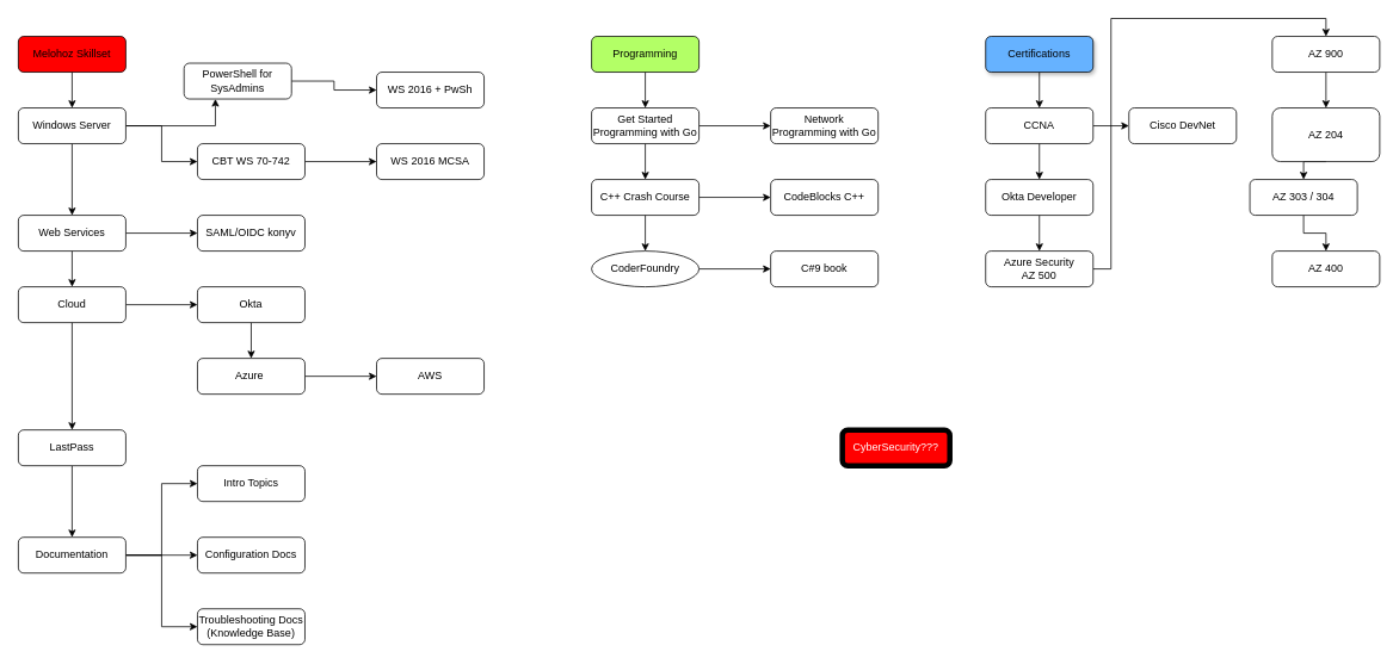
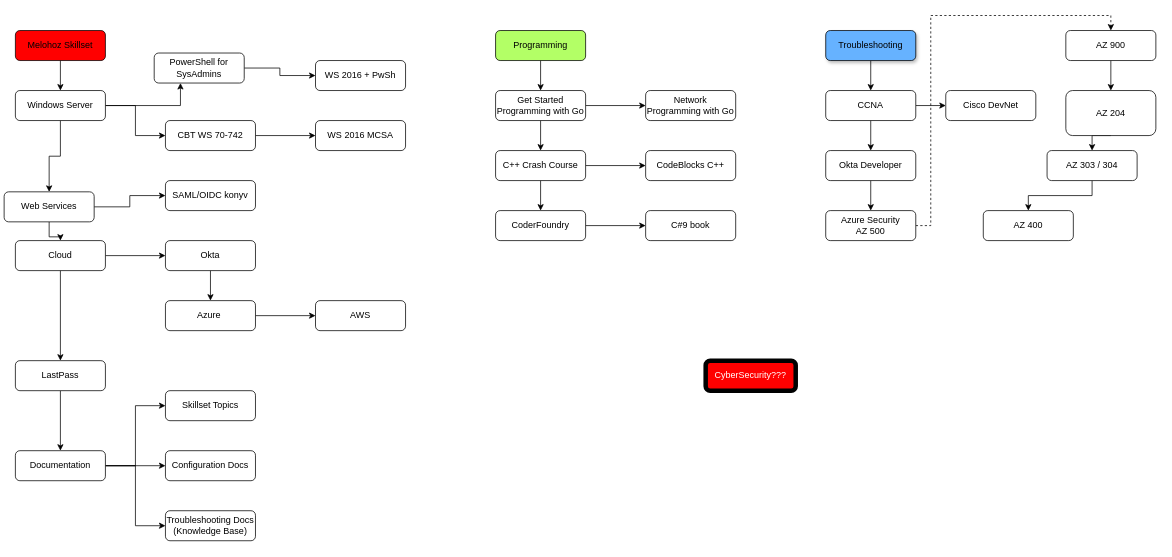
  <mxCell id="0" />
  <mxCell id="1" parent="0" />
  <mxCell id="2" value="" style="edgeStyle=orthogonalEdgeStyle;rounded=0;orthogonalLoop=1;jettySize=auto;html=1;" edge="1" parent="1" source="3" target="37"><mxGeometry relative="1" as="geometry" /></mxCell>
  <mxCell id="3" value="Melohoz Skillset" style="rounded=1;whiteSpace=wrap;html=1;fontSize=12;glass=0;strokeWidth=1;shadow=0;fillColor=#FF0000;" parent="1" vertex="1"><mxGeometry x="20" y="40" width="120" height="40" as="geometry" /></mxCell>
  <mxCell id="4" value="" style="edgeStyle=orthogonalEdgeStyle;rounded=0;orthogonalLoop=1;jettySize=auto;html=1;" edge="1" parent="1" source="5" target="8"><mxGeometry relative="1" as="geometry" /></mxCell>
- <mxCell id="5" value="Certifications" style="rounded=1;whiteSpace=wrap;html=1;fontSize=12;glass=0;strokeWidth=1;shadow=1;fillColor=#66B2FF;" vertex="1" parent="1"><mxGeometry x="1100" y="40" width="120" height="40" as="geometry" /></mxCell>
+ <mxCell id="5" value="Troubleshooting" style="rounded=1;whiteSpace=wrap;html=1;fontSize=12;glass=0;strokeWidth=1;shadow=1;fillColor=#66B2FF;" vertex="1" parent="1"><mxGeometry x="1100" y="40" width="120" height="40" as="geometry" /></mxCell>
  <mxCell id="6" style="edgeStyle=orthogonalEdgeStyle;rounded=0;orthogonalLoop=1;jettySize=auto;html=1;entryX=0;entryY=0.5;entryDx=0;entryDy=0;" edge="1" parent="1" source="8" target="11"><mxGeometry relative="1" as="geometry"><Array as="points" /></mxGeometry></mxCell>
  <mxCell id="7" value="" style="edgeStyle=orthogonalEdgeStyle;rounded=0;orthogonalLoop=1;jettySize=auto;html=1;" edge="1" parent="1" source="8" target="10"><mxGeometry relative="1" as="geometry" /></mxCell>
  <mxCell id="8" value="CCNA" style="rounded=1;whiteSpace=wrap;html=1;fontSize=12;glass=0;strokeWidth=1;shadow=0;" vertex="1" parent="1"><mxGeometry x="1100" y="120" width="120" height="40" as="geometry" /></mxCell>
  <mxCell id="9" value="" style="edgeStyle=orthogonalEdgeStyle;rounded=0;orthogonalLoop=1;jettySize=auto;html=1;" edge="1" parent="1" source="10" target="13"><mxGeometry relative="1" as="geometry" /></mxCell>
  <mxCell id="10" value="Okta Developer" style="rounded=1;whiteSpace=wrap;html=1;fontSize=12;glass=0;strokeWidth=1;shadow=0;" vertex="1" parent="1"><mxGeometry x="1100" y="200" width="120" height="40" as="geometry" /></mxCell>
  <mxCell id="11" value="Cisco DevNet" style="rounded=1;whiteSpace=wrap;html=1;fontSize=12;glass=0;strokeWidth=1;shadow=0;" vertex="1" parent="1"><mxGeometry x="1260" y="120" width="120" height="40" as="geometry" /></mxCell>
- <mxCell id="12" style="edgeStyle=orthogonalEdgeStyle;rounded=0;orthogonalLoop=1;jettySize=auto;html=1;entryX=0.5;entryY=0;entryDx=0;entryDy=0;" edge="1" parent="1" source="13" target="20"><mxGeometry relative="1" as="geometry"><Array as="points"><mxPoint x="1240" y="300" /><mxPoint x="1240" y="20" /><mxPoint x="1480" y="20" /></Array></mxGeometry></mxCell>
+ <mxCell id="12" style="edgeStyle=orthogonalEdgeStyle;rounded=0;orthogonalLoop=1;jettySize=auto;html=1;entryX=0.5;entryY=0;entryDx=0;entryDy=0;dashed=1;" edge="1" parent="1" source="13" target="20"><mxGeometry relative="1" as="geometry"><Array as="points"><mxPoint x="1240" y="300" /><mxPoint x="1240" y="20" /><mxPoint x="1480" y="20" /></Array></mxGeometry></mxCell>
  <mxCell id="13" value="Azure Security &lt;br&gt;AZ 500" style="rounded=1;whiteSpace=wrap;html=1;fontSize=12;glass=0;strokeWidth=1;shadow=0;" vertex="1" parent="1"><mxGeometry x="1100" y="280" width="120" height="40" as="geometry" /></mxCell>
  <mxCell id="14" style="edgeStyle=orthogonalEdgeStyle;rounded=0;orthogonalLoop=1;jettySize=auto;html=1;exitX=0.5;exitY=1;exitDx=0;exitDy=0;entryX=0.5;entryY=0;entryDx=0;entryDy=0;" edge="1" parent="1" source="15" target="16"><mxGeometry relative="1" as="geometry" /></mxCell>
  <mxCell id="15" value="AZ 303 / 304" style="rounded=1;whiteSpace=wrap;html=1;fontSize=12;glass=0;strokeWidth=1;shadow=0;" vertex="1" parent="1"><mxGeometry x="1395" y="200" width="120" height="40" as="geometry" /></mxCell>
- <mxCell id="16" value="AZ 400" style="rounded=1;whiteSpace=wrap;html=1;fontSize=12;glass=0;strokeWidth=1;shadow=0;" vertex="1" parent="1"><mxGeometry x="1420" y="280" width="120" height="40" as="geometry" /></mxCell>
+ <mxCell id="16" value="AZ 400" style="rounded=1;whiteSpace=wrap;html=1;fontSize=12;glass=0;strokeWidth=1;shadow=0;" vertex="1" parent="1"><mxGeometry x="1310" y="280" width="120" height="40" as="geometry" /></mxCell>
  <mxCell id="17" style="edgeStyle=orthogonalEdgeStyle;rounded=0;orthogonalLoop=1;jettySize=auto;html=1;exitX=0.5;exitY=1;exitDx=0;exitDy=0;entryX=0.5;entryY=0;entryDx=0;entryDy=0;" edge="1" parent="1" source="18" target="15"><mxGeometry relative="1" as="geometry" /></mxCell>
  <mxCell id="18" value="AZ 204" style="rounded=1;whiteSpace=wrap;html=1;fontSize=12;glass=0;strokeWidth=1;shadow=0;" vertex="1" parent="1"><mxGeometry x="1420" y="120" width="120" height="60" as="geometry" /></mxCell>
  <mxCell id="19" style="edgeStyle=orthogonalEdgeStyle;rounded=0;orthogonalLoop=1;jettySize=auto;html=1;exitX=0.5;exitY=1;exitDx=0;exitDy=0;entryX=0.5;entryY=0;entryDx=0;entryDy=0;" edge="1" parent="1" source="20" target="18"><mxGeometry relative="1" as="geometry" /></mxCell>
  <mxCell id="20" value="AZ 900" style="rounded=1;whiteSpace=wrap;html=1;fontSize=12;glass=0;strokeWidth=1;shadow=0;" vertex="1" parent="1"><mxGeometry x="1420" y="40" width="120" height="40" as="geometry" /></mxCell>
  <mxCell id="21" style="edgeStyle=orthogonalEdgeStyle;rounded=0;orthogonalLoop=1;jettySize=auto;html=1;" edge="1" parent="1" source="22" target="23"><mxGeometry relative="1" as="geometry" /></mxCell>
  <mxCell id="22" value="PowerShell for SysAdmins" style="rounded=1;whiteSpace=wrap;html=1;fontSize=12;glass=0;strokeWidth=1;shadow=0;" parent="1" vertex="1"><mxGeometry x="205" y="70" width="120" height="40" as="geometry" /></mxCell>
  <mxCell id="23" value="WS 2016 + PwSh" style="rounded=1;whiteSpace=wrap;html=1;fontSize=12;glass=0;strokeWidth=1;shadow=0;" vertex="1" parent="1"><mxGeometry x="420" y="80" width="120" height="40" as="geometry" /></mxCell>
  <mxCell id="24" value="" style="edgeStyle=orthogonalEdgeStyle;rounded=0;orthogonalLoop=1;jettySize=auto;html=1;" edge="1" parent="1" source="25" target="26"><mxGeometry relative="1" as="geometry" /></mxCell>
  <mxCell id="25" value="CBT WS 70-742" style="rounded=1;whiteSpace=wrap;html=1;fontSize=12;glass=0;strokeWidth=1;shadow=0;" vertex="1" parent="1"><mxGeometry x="220" y="160" width="120" height="40" as="geometry" /></mxCell>
  <mxCell id="26" value="WS 2016 MCSA" style="rounded=1;whiteSpace=wrap;html=1;fontSize=12;glass=0;strokeWidth=1;shadow=0;" vertex="1" parent="1"><mxGeometry x="420" y="160" width="120" height="40" as="geometry" /></mxCell>
  <mxCell id="27" value="SAML/OIDC konyv" style="rounded=1;whiteSpace=wrap;html=1;fontSize=12;glass=0;strokeWidth=1;shadow=0;" vertex="1" parent="1"><mxGeometry x="220" y="240" width="120" height="40" as="geometry" /></mxCell>
  <mxCell id="28" value="" style="edgeStyle=orthogonalEdgeStyle;rounded=0;orthogonalLoop=1;jettySize=auto;html=1;" edge="1" parent="1" source="29" target="31"><mxGeometry relative="1" as="geometry" /></mxCell>
  <mxCell id="29" value="Okta" style="rounded=1;whiteSpace=wrap;html=1;fontSize=12;glass=0;strokeWidth=1;shadow=0;" vertex="1" parent="1"><mxGeometry x="220" y="320" width="120" height="40" as="geometry" /></mxCell>
  <mxCell id="30" value="" style="edgeStyle=orthogonalEdgeStyle;rounded=0;orthogonalLoop=1;jettySize=auto;html=1;" edge="1" parent="1" source="31" target="64"><mxGeometry relative="1" as="geometry" /></mxCell>
  <mxCell id="31" value="Azure&amp;nbsp;" style="rounded=1;whiteSpace=wrap;html=1;fontSize=12;glass=0;strokeWidth=1;shadow=0;" vertex="1" parent="1"><mxGeometry x="220" y="400" width="120" height="40" as="geometry" /></mxCell>
  <mxCell id="32" style="edgeStyle=orthogonalEdgeStyle;rounded=0;orthogonalLoop=1;jettySize=auto;html=1;entryX=0.5;entryY=0;entryDx=0;entryDy=0;" edge="1" parent="1" source="33" target="47"><mxGeometry relative="1" as="geometry" /></mxCell>
  <mxCell id="33" value="LastPass" style="rounded=1;whiteSpace=wrap;html=1;fontSize=12;glass=0;strokeWidth=1;shadow=0;" vertex="1" parent="1"><mxGeometry x="20" y="480" width="120" height="40" as="geometry" /></mxCell>
  <mxCell id="34" value="" style="edgeStyle=orthogonalEdgeStyle;rounded=0;orthogonalLoop=1;jettySize=auto;html=1;" edge="1" parent="1" source="37" target="22"><mxGeometry relative="1" as="geometry"><Array as="points"><mxPoint x="240" y="140" /><mxPoint x="240" y="100" /></Array></mxGeometry></mxCell>
  <mxCell id="35" value="" style="edgeStyle=orthogonalEdgeStyle;rounded=0;orthogonalLoop=1;jettySize=auto;html=1;" edge="1" parent="1" source="37" target="25"><mxGeometry relative="1" as="geometry" /></mxCell>
  <mxCell id="36" value="" style="edgeStyle=orthogonalEdgeStyle;rounded=0;orthogonalLoop=1;jettySize=auto;html=1;" edge="1" parent="1" source="37" target="40"><mxGeometry relative="1" as="geometry" /></mxCell>
  <mxCell id="37" value="Windows Server" style="rounded=1;whiteSpace=wrap;html=1;fontSize=12;glass=0;strokeWidth=1;shadow=0;" vertex="1" parent="1"><mxGeometry x="20" y="120" width="120" height="40" as="geometry" /></mxCell>
  <mxCell id="38" value="" style="edgeStyle=orthogonalEdgeStyle;rounded=0;orthogonalLoop=1;jettySize=auto;html=1;" edge="1" parent="1" source="40" target="27"><mxGeometry relative="1" as="geometry" /></mxCell>
  <mxCell id="39" value="" style="edgeStyle=orthogonalEdgeStyle;rounded=0;orthogonalLoop=1;jettySize=auto;html=1;" edge="1" parent="1" source="40" target="43"><mxGeometry relative="1" as="geometry" /></mxCell>
- <mxCell id="40" value="Web Services" style="rounded=1;whiteSpace=wrap;html=1;fontSize=12;glass=0;strokeWidth=1;shadow=0;" vertex="1" parent="1"><mxGeometry x="20" y="240" width="120" height="40" as="geometry" /></mxCell>
+ <mxCell id="40" value="Web Services" style="rounded=1;whiteSpace=wrap;html=1;fontSize=12;glass=0;strokeWidth=1;shadow=0;" vertex="1" parent="1"><mxGeometry x="5" y="255" width="120" height="40" as="geometry" /></mxCell>
  <mxCell id="41" value="" style="edgeStyle=orthogonalEdgeStyle;rounded=0;orthogonalLoop=1;jettySize=auto;html=1;" edge="1" parent="1" source="43" target="29"><mxGeometry relative="1" as="geometry" /></mxCell>
  <mxCell id="42" style="edgeStyle=orthogonalEdgeStyle;rounded=0;orthogonalLoop=1;jettySize=auto;html=1;entryX=0.5;entryY=0;entryDx=0;entryDy=0;" edge="1" parent="1" source="43" target="33"><mxGeometry relative="1" as="geometry" /></mxCell>
  <mxCell id="43" value="Cloud&lt;br&gt;" style="rounded=1;whiteSpace=wrap;html=1;fontSize=12;glass=0;strokeWidth=1;shadow=0;" vertex="1" parent="1"><mxGeometry x="20" y="320" width="120" height="40" as="geometry" /></mxCell>
  <mxCell id="44" style="edgeStyle=orthogonalEdgeStyle;rounded=0;orthogonalLoop=1;jettySize=auto;html=1;entryX=0;entryY=0.5;entryDx=0;entryDy=0;" edge="1" parent="1" source="47" target="48"><mxGeometry relative="1" as="geometry" /></mxCell>
  <mxCell id="45" style="edgeStyle=orthogonalEdgeStyle;rounded=0;orthogonalLoop=1;jettySize=auto;html=1;entryX=0;entryY=0.5;entryDx=0;entryDy=0;" edge="1" parent="1" source="47" target="49"><mxGeometry relative="1" as="geometry" /></mxCell>
  <mxCell id="46" style="edgeStyle=orthogonalEdgeStyle;rounded=0;orthogonalLoop=1;jettySize=auto;html=1;entryX=0;entryY=0.5;entryDx=0;entryDy=0;" edge="1" parent="1" source="47" target="50"><mxGeometry relative="1" as="geometry" /></mxCell>
  <mxCell id="47" value="Documentation" style="rounded=1;whiteSpace=wrap;html=1;fontSize=12;glass=0;strokeWidth=1;shadow=0;" vertex="1" parent="1"><mxGeometry x="20" y="600" width="120" height="40" as="geometry" /></mxCell>
- <mxCell id="48" value="Intro Topics" style="rounded=1;whiteSpace=wrap;html=1;fontSize=12;glass=0;strokeWidth=1;shadow=0;" vertex="1" parent="1"><mxGeometry x="220" y="520" width="120" height="40" as="geometry" /></mxCell>
+ <mxCell id="48" value="Skillset Topics" style="rounded=1;whiteSpace=wrap;html=1;fontSize=12;glass=0;strokeWidth=1;shadow=0;" vertex="1" parent="1"><mxGeometry x="220" y="520" width="120" height="40" as="geometry" /></mxCell>
  <mxCell id="49" value="Configuration Docs" style="rounded=1;whiteSpace=wrap;html=1;fontSize=12;glass=0;strokeWidth=1;shadow=0;" vertex="1" parent="1"><mxGeometry x="220" y="600" width="120" height="40" as="geometry" /></mxCell>
  <mxCell id="50" value="Troubleshooting Docs (Knowledge Base)" style="rounded=1;whiteSpace=wrap;html=1;fontSize=12;glass=0;strokeWidth=1;shadow=0;" vertex="1" parent="1"><mxGeometry x="220" y="680" width="120" height="40" as="geometry" /></mxCell>
  <mxCell id="51" value="" style="edgeStyle=orthogonalEdgeStyle;rounded=0;orthogonalLoop=1;jettySize=auto;html=1;" edge="1" parent="1" source="52" target="55"><mxGeometry relative="1" as="geometry" /></mxCell>
  <mxCell id="52" value="Programming" style="rounded=1;whiteSpace=wrap;html=1;fontSize=12;glass=0;strokeWidth=1;shadow=0;fillColor=#B3FF66;" vertex="1" parent="1"><mxGeometry x="660" y="40" width="120" height="40" as="geometry" /></mxCell>
  <mxCell id="53" style="edgeStyle=orthogonalEdgeStyle;rounded=0;orthogonalLoop=1;jettySize=auto;html=1;entryX=0;entryY=0.5;entryDx=0;entryDy=0;" edge="1" parent="1" source="55" target="56"><mxGeometry relative="1" as="geometry"><mxPoint x="860" y="140" as="targetPoint" /></mxGeometry></mxCell>
  <mxCell id="54" value="" style="edgeStyle=orthogonalEdgeStyle;rounded=0;orthogonalLoop=1;jettySize=auto;html=1;" edge="1" parent="1" source="55" target="59"><mxGeometry relative="1" as="geometry" /></mxCell>
  <mxCell id="55" value="Get Started Programming with Go&lt;br&gt;" style="rounded=1;whiteSpace=wrap;html=1;fontSize=12;glass=0;strokeWidth=1;shadow=0;" vertex="1" parent="1"><mxGeometry x="660" y="120" width="120" height="40" as="geometry" /></mxCell>
  <mxCell id="56" value="Network Programming with Go" style="rounded=1;whiteSpace=wrap;html=1;fontSize=12;glass=0;strokeWidth=1;shadow=0;" vertex="1" parent="1"><mxGeometry x="860" y="120" width="120" height="40" as="geometry" /></mxCell>
  <mxCell id="57" value="" style="edgeStyle=orthogonalEdgeStyle;rounded=0;orthogonalLoop=1;jettySize=auto;html=1;" edge="1" parent="1" source="59" target="60"><mxGeometry relative="1" as="geometry" /></mxCell>
  <mxCell id="58" value="" style="edgeStyle=orthogonalEdgeStyle;rounded=0;orthogonalLoop=1;jettySize=auto;html=1;" edge="1" parent="1" source="59" target="62"><mxGeometry relative="1" as="geometry" /></mxCell>
  <mxCell id="59" value="C++ Crash Course" style="rounded=1;whiteSpace=wrap;html=1;fontSize=12;glass=0;strokeWidth=1;shadow=0;" vertex="1" parent="1"><mxGeometry x="660" y="200" width="120" height="40" as="geometry" /></mxCell>
  <mxCell id="60" value="CodeBlocks C++" style="rounded=1;whiteSpace=wrap;html=1;fontSize=12;glass=0;strokeWidth=1;shadow=0;" vertex="1" parent="1"><mxGeometry x="860" y="200" width="120" height="40" as="geometry" /></mxCell>
  <mxCell id="61" value="" style="edgeStyle=orthogonalEdgeStyle;rounded=0;orthogonalLoop=1;jettySize=auto;html=1;" edge="1" parent="1" source="62" target="63"><mxGeometry relative="1" as="geometry" /></mxCell>
- <mxCell id="62" value="CoderFoundry" style="ellipse;whiteSpace=wrap;html=1;fontSize=12;glass=0;strokeWidth=1;shadow=0;" vertex="1" parent="1"><mxGeometry x="660" y="280" width="120" height="40" as="geometry" /></mxCell>
+ <mxCell id="62" value="CoderFoundry" style="rounded=1;whiteSpace=wrap;html=1;fontSize=12;glass=0;strokeWidth=1;shadow=0;" vertex="1" parent="1"><mxGeometry x="660" y="280" width="120" height="40" as="geometry" /></mxCell>
  <mxCell id="63" value="C#9 book" style="rounded=1;whiteSpace=wrap;html=1;fontSize=12;glass=0;strokeWidth=1;shadow=0;" vertex="1" parent="1"><mxGeometry x="860" y="280" width="120" height="40" as="geometry" /></mxCell>
  <mxCell id="64" value="AWS" style="rounded=1;whiteSpace=wrap;html=1;fontSize=12;glass=0;strokeWidth=1;shadow=0;" vertex="1" parent="1"><mxGeometry x="420" y="400" width="120" height="40" as="geometry" /></mxCell>
  <mxCell id="65" value="&lt;font color=&quot;#ffffff&quot;&gt;CyberSecurity???&lt;/font&gt;" style="rounded=1;whiteSpace=wrap;html=1;fontSize=12;glass=0;strokeWidth=6;shadow=0;fillColor=#FF0000;" vertex="1" parent="1"><mxGeometry x="940" y="480" width="120" height="40" as="geometry" /></mxCell>
